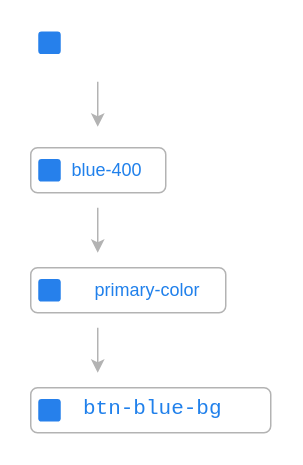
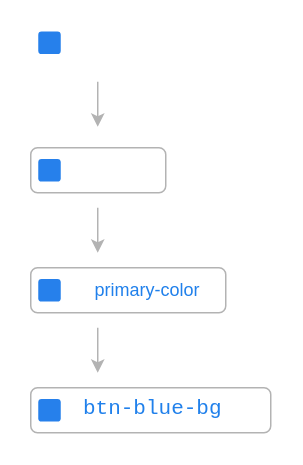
  <mxCell id="0" />
  <mxCell id="1" parent="0" />
  <mxCell id="2" value="" style="rounded=1;whiteSpace=wrap;html=1;fillColor=none;strokeColor=#B3B3B3;" vertex="1" parent="1"><mxGeometry x="20" y="98" width="90" height="30" as="geometry" /></mxCell>
  <mxCell id="3" style="edgeStyle=orthogonalEdgeStyle;rounded=0;orthogonalLoop=1;jettySize=auto;html=1;fontColor=#2080EB;strokeColor=#B3B3B3;" edge="1" parent="1"><mxGeometry relative="1" as="geometry"><mxPoint x="64.66" y="54" as="sourcePoint" /><mxPoint x="64.66" y="84" as="targetPoint" /><Array as="points" /></mxGeometry></mxCell>
  <mxCell id="4" value="" style="rounded=1;whiteSpace=wrap;html=1;fillColor=#2680EB;strokeColor=none;" vertex="1" parent="1"><mxGeometry x="25" y="105.5" width="15" height="15" as="geometry" /></mxCell>
- <mxCell id="5" value="blue-400" style="text;html=1;align=center;verticalAlign=middle;whiteSpace=wrap;rounded=0;fontColor=#2080EB;" vertex="1" parent="1"><mxGeometry x="40" y="105.5" width="62" height="15" as="geometry" /></mxCell>
  <mxCell id="6" value="" style="rounded=1;whiteSpace=wrap;html=1;fillColor=#2680EB;strokeColor=none;" vertex="1" parent="1"><mxGeometry x="25" y="20.5" width="15" height="15" as="geometry" /></mxCell>
  <mxCell id="7" value="" style="rounded=1;whiteSpace=wrap;html=1;fillColor=none;strokeColor=#B3B3B3;" vertex="1" parent="1"><mxGeometry x="20" y="178" width="130" height="30" as="geometry" /></mxCell>
  <mxCell id="8" value="" style="rounded=1;whiteSpace=wrap;html=1;fillColor=#2680EB;strokeColor=none;" vertex="1" parent="1"><mxGeometry x="25" y="185.5" width="15" height="15" as="geometry" /></mxCell>
  <mxCell id="9" value="primary-color" style="text;html=1;align=center;verticalAlign=middle;whiteSpace=wrap;rounded=0;fontColor=#2080EB;" vertex="1" parent="1"><mxGeometry x="58" y="186.5" width="80" height="12.5" as="geometry" /></mxCell>
  <mxCell id="10" style="edgeStyle=orthogonalEdgeStyle;rounded=0;orthogonalLoop=1;jettySize=auto;html=1;fontColor=#2080EB;strokeColor=#B3B3B3;" edge="1" parent="1"><mxGeometry relative="1" as="geometry"><mxPoint x="64.66" y="138" as="sourcePoint" /><mxPoint x="64.66" y="168" as="targetPoint" /><Array as="points" /></mxGeometry></mxCell>
  <mxCell id="11" value="" style="rounded=1;whiteSpace=wrap;html=1;fillColor=none;strokeColor=#B3B3B3;" vertex="1" parent="1"><mxGeometry x="20" y="258" width="160" height="30" as="geometry" /></mxCell>
  <mxCell id="12" value="" style="rounded=1;whiteSpace=wrap;html=1;fillColor=#2680EB;strokeColor=none;" vertex="1" parent="1"><mxGeometry x="25" y="265.5" width="15" height="15" as="geometry" /></mxCell>
  <mxCell id="13" value="&lt;span style=&quot;font-family: &amp;#34;consolas&amp;#34; , &amp;#34;courier new&amp;#34; , monospace ; font-size: 14px ; text-align: left&quot;&gt;btn-blue-bg&lt;/span&gt;" style="text;html=1;align=center;verticalAlign=middle;whiteSpace=wrap;rounded=0;fontColor=#2080EB;" vertex="1" parent="1"><mxGeometry x="43" y="266.5" width="117" height="11.5" as="geometry" /></mxCell>
  <mxCell id="14" style="edgeStyle=orthogonalEdgeStyle;rounded=0;orthogonalLoop=1;jettySize=auto;html=1;fontColor=#2080EB;strokeColor=#B3B3B3;" edge="1" parent="1"><mxGeometry relative="1" as="geometry"><mxPoint x="64.66" y="218" as="sourcePoint" /><mxPoint x="64.66" y="248" as="targetPoint" /><Array as="points" /></mxGeometry></mxCell>
